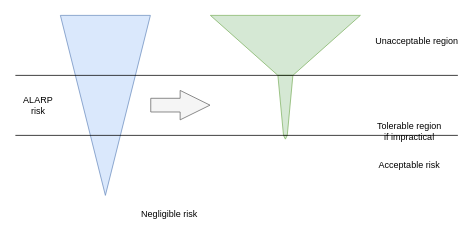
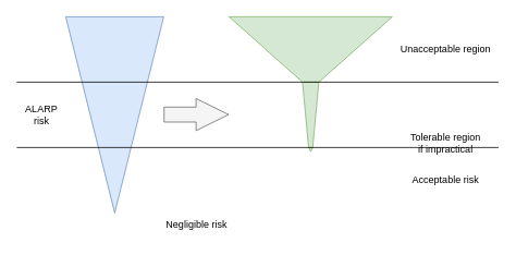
  <mxCell id="0" />
  <mxCell id="1" parent="0" />
  <mxCell id="2" value="" style="triangle;whiteSpace=wrap;html=1;rotation=90;fillColor=#dae8fc;strokeColor=#6c8ebf;" parent="1" vertex="1"><mxGeometry x="20" y="80" width="240" height="120" as="geometry" /></mxCell>
  <mxCell id="3" value="" style="shape=flexArrow;endArrow=classic;html=1;rounded=0;width=18.261;startSize=12.458;endSize=12.942;fillColor=#f5f5f5;strokeColor=#666666;" parent="1" edge="1"><mxGeometry width="50" height="50" relative="1" as="geometry"><mxPoint x="200" y="139.69" as="sourcePoint" /><mxPoint x="280" y="139.69" as="targetPoint" /></mxGeometry></mxCell>
  <mxCell id="4" value="" style="triangle;whiteSpace=wrap;html=1;rotation=90;fillColor=#d5e8d4;strokeColor=#82b366;" parent="1" vertex="1"><mxGeometry x="377.5" y="180" width="5" height="5" as="geometry" /></mxCell>
  <mxCell id="5" value="" style="verticalLabelPosition=middle;verticalAlign=middle;html=1;shape=trapezoid;perimeter=trapezoidPerimeter;whiteSpace=wrap;size=0.45;arcSize=10;flipV=1;labelPosition=center;align=center;fillColor=#d5e8d4;strokeColor=#82b366;" parent="1" vertex="1"><mxGeometry x="280" y="20" width="200" height="80" as="geometry" /></mxCell>
  <mxCell id="6" value="" style="verticalLabelPosition=middle;verticalAlign=middle;html=1;shape=trapezoid;perimeter=trapezoidPerimeter;whiteSpace=wrap;size=0.375;arcSize=10;flipV=1;labelPosition=center;align=center;fillColor=#d5e8d4;strokeColor=#82b366;" parent="1" vertex="1"><mxGeometry x="370" y="100" width="20" height="80" as="geometry" /></mxCell>
  <mxCell id="7" value="ALARP&lt;br&gt;risk" style="text;html=1;align=center;verticalAlign=middle;resizable=0;points=[];autosize=1;strokeColor=none;fillColor=none;" parent="1" vertex="1"><mxGeometry x="20" y="120" width="60" height="40" as="geometry" /></mxCell>
- <mxCell id="8" value="Negligible risk" style="text;html=1;align=center;verticalAlign=middle;resizable=0;points=[];autosize=1;strokeColor=none;fillColor=none;fontSize=12;" parent="1" vertex="1"><mxGeometry x="175" y="270" width="100" height="30" as="geometry" /></mxCell>
- <mxCell id="9" value="Unacceptable region" style="text;html=1;align=center;verticalAlign=middle;resizable=0;points=[];autosize=1;strokeColor=none;fillColor=none;fontSize=12;" parent="1" vertex="1"><mxGeometry x="490" y="40" width="130" height="30" as="geometry" /></mxCell>
+ <mxCell id="8" value="Negligible risk" style="text;html=1;align=center;verticalAlign=middle;resizable=0;points=[];autosize=1;strokeColor=none;fillColor=none;fontSize=12;" parent="1" vertex="1"><mxGeometry x="190" y="260" width="100" height="30" as="geometry" /></mxCell>
+ <mxCell id="9" value="Unacceptable region" style="text;html=1;align=center;verticalAlign=middle;resizable=0;points=[];autosize=1;strokeColor=none;fillColor=none;fontSize=12;" parent="1" vertex="1"><mxGeometry x="480" y="45" width="130" height="30" as="geometry" /></mxCell>
  <mxCell id="10" value="Tolerable region&lt;br&gt;if&amp;nbsp;impractical" style="text;html=1;align=center;verticalAlign=middle;resizable=0;points=[];autosize=1;strokeColor=none;fillColor=none;fontSize=12;" parent="1" vertex="1"><mxGeometry x="490" y="155" width="110" height="40" as="geometry" /></mxCell>
  <mxCell id="11" value="Acceptable risk" style="text;html=1;align=center;verticalAlign=middle;resizable=0;points=[];autosize=1;strokeColor=none;fillColor=none;fontSize=12;" parent="1" vertex="1"><mxGeometry x="485" y="205" width="120" height="30" as="geometry" /></mxCell>
  <mxCell id="12" value="" style="endArrow=none;html=1;rounded=0;" parent="1" edge="1"><mxGeometry width="50" height="50" relative="1" as="geometry"><mxPoint x="20" y="100" as="sourcePoint" /><mxPoint x="610" y="100" as="targetPoint" /></mxGeometry></mxCell>
  <mxCell id="13" value="" style="endArrow=none;html=1;rounded=0;" parent="1" edge="1"><mxGeometry width="50" height="50" relative="1" as="geometry"><mxPoint x="20" y="180" as="sourcePoint" /><mxPoint x="610" y="180" as="targetPoint" /></mxGeometry></mxCell>
